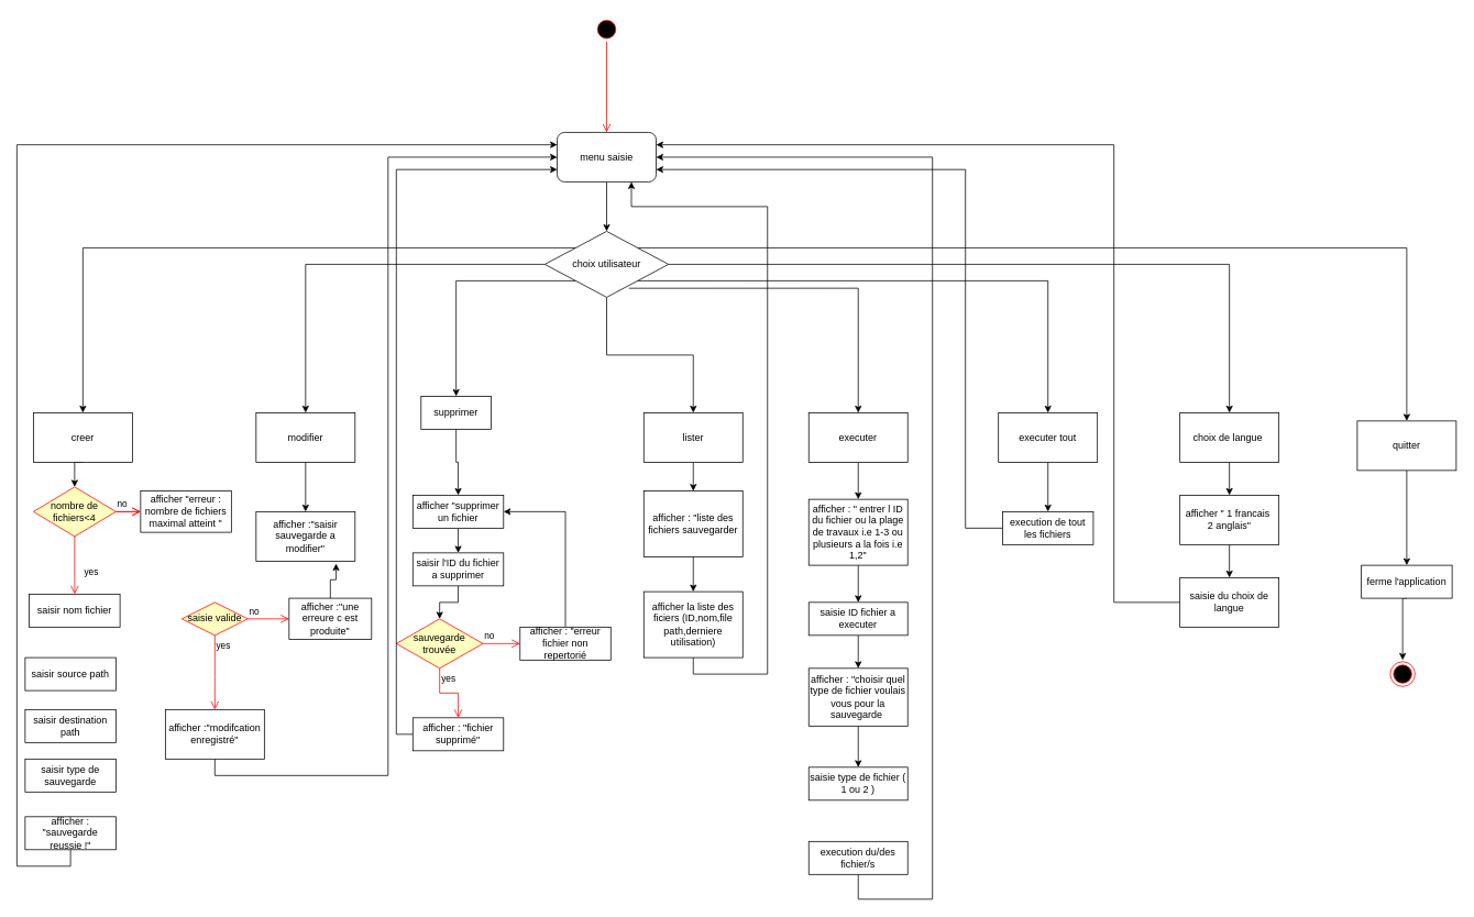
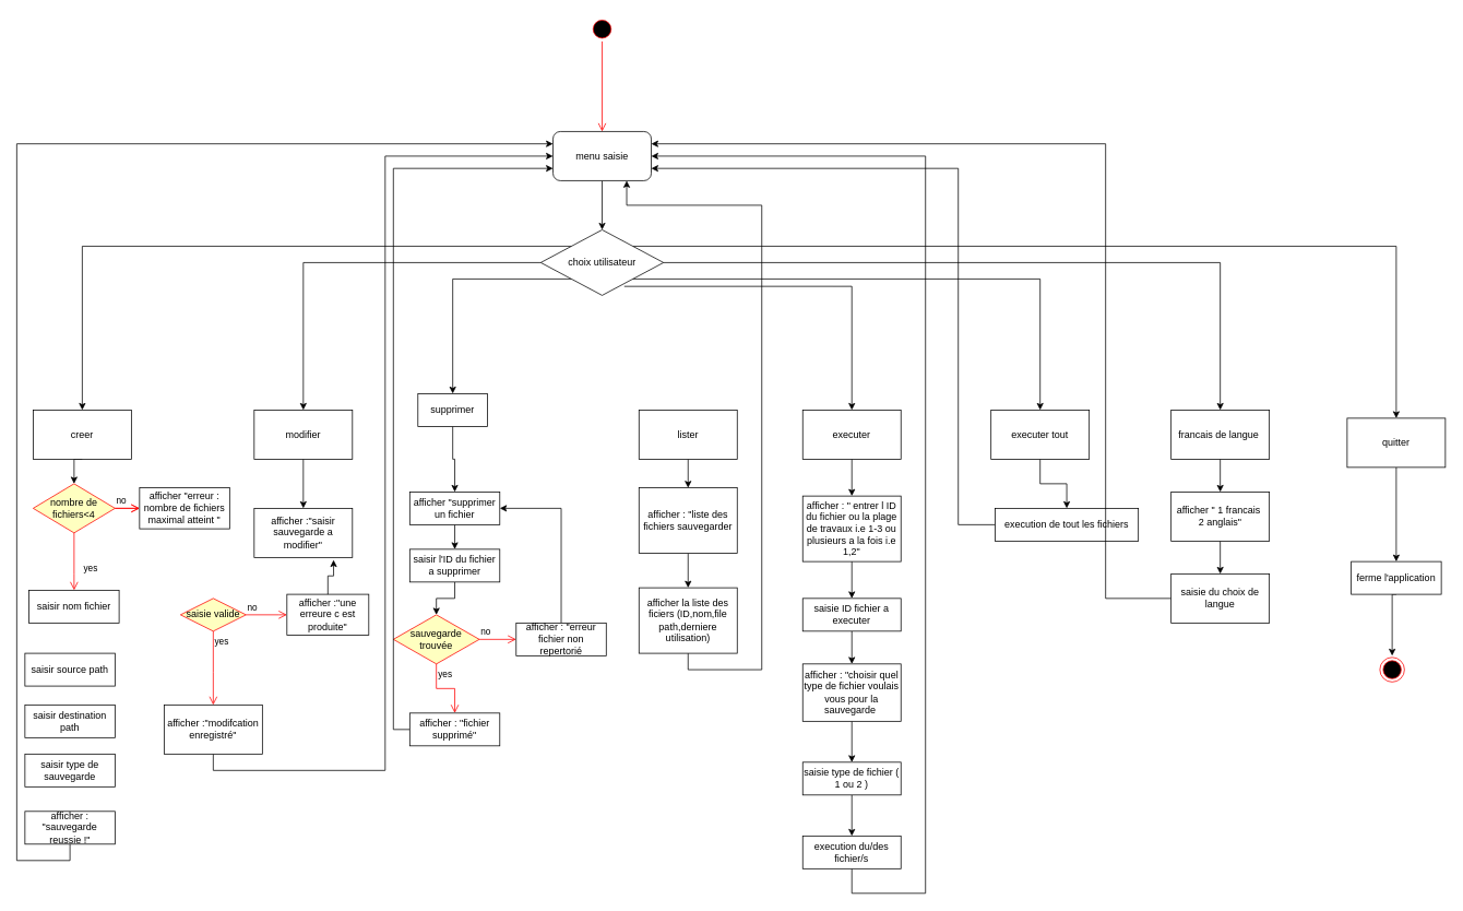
  <mxCell id="0" />
  <mxCell id="1" parent="0" />
  <mxCell id="2" value="" style="ellipse;html=1;shape=startState;fillColor=#000000;strokeColor=#ff0000;" parent="1" vertex="1"><mxGeometry x="720" y="20" width="30" height="30" as="geometry" /></mxCell>
  <mxCell id="3" value="" style="edgeStyle=orthogonalEdgeStyle;html=1;verticalAlign=bottom;endArrow=open;endSize=8;strokeColor=#ff0000;rounded=0;entryX=0.5;entryY=0;entryDx=0;entryDy=0;" parent="1" source="2" target="5" edge="1"><mxGeometry relative="1" as="geometry"><mxPoint x="735" y="110" as="targetPoint" /></mxGeometry></mxCell>
  <mxCell id="4" style="edgeStyle=orthogonalEdgeStyle;rounded=0;orthogonalLoop=1;jettySize=auto;html=1;exitX=0.5;exitY=1;exitDx=0;exitDy=0;" parent="1" source="5" target="14" edge="1"><mxGeometry relative="1" as="geometry" /></mxCell>
  <mxCell id="5" value="menu saisie" style="rounded=1;whiteSpace=wrap;html=1;" parent="1" vertex="1"><mxGeometry x="675" y="160" width="120" height="60" as="geometry" /></mxCell>
  <mxCell id="6" style="edgeStyle=orthogonalEdgeStyle;rounded=0;orthogonalLoop=1;jettySize=auto;html=1;exitX=1;exitY=0;exitDx=0;exitDy=0;entryX=0.5;entryY=0;entryDx=0;entryDy=0;" parent="1" source="14" target="16" edge="1"><mxGeometry relative="1" as="geometry"><Array as="points"><mxPoint x="1705" y="300" /></Array></mxGeometry></mxCell>
  <mxCell id="7" style="edgeStyle=orthogonalEdgeStyle;rounded=0;orthogonalLoop=1;jettySize=auto;html=1;exitX=0;exitY=0;exitDx=0;exitDy=0;entryX=0.5;entryY=0;entryDx=0;entryDy=0;" parent="1" source="14" target="20" edge="1"><mxGeometry relative="1" as="geometry" /></mxCell>
  <mxCell id="8" style="edgeStyle=orthogonalEdgeStyle;rounded=0;orthogonalLoop=1;jettySize=auto;html=1;exitX=0;exitY=0.5;exitDx=0;exitDy=0;entryX=0.5;entryY=0;entryDx=0;entryDy=0;" parent="1" source="14" target="22" edge="1"><mxGeometry relative="1" as="geometry" /></mxCell>
  <mxCell id="9" style="edgeStyle=orthogonalEdgeStyle;rounded=0;orthogonalLoop=1;jettySize=auto;html=1;exitX=0;exitY=1;exitDx=0;exitDy=0;" parent="1" source="14" target="24" edge="1"><mxGeometry relative="1" as="geometry" /></mxCell>
  <mxCell id="10" style="edgeStyle=orthogonalEdgeStyle;rounded=0;orthogonalLoop=1;jettySize=auto;html=1;exitX=1;exitY=0.5;exitDx=0;exitDy=0;entryX=0.5;entryY=0;entryDx=0;entryDy=0;" parent="1" source="14" target="18" edge="1"><mxGeometry relative="1" as="geometry" /></mxCell>
  <mxCell id="11" style="edgeStyle=orthogonalEdgeStyle;rounded=0;orthogonalLoop=1;jettySize=auto;html=1;exitX=1;exitY=1;exitDx=0;exitDy=0;entryX=0.5;entryY=0;entryDx=0;entryDy=0;" parent="1" source="14" target="42" edge="1"><mxGeometry relative="1" as="geometry" /></mxCell>
- <mxCell id="12" style="edgeStyle=orthogonalEdgeStyle;rounded=0;orthogonalLoop=1;jettySize=auto;html=1;exitX=0.5;exitY=1;exitDx=0;exitDy=0;entryX=0.5;entryY=0;entryDx=0;entryDy=0;" parent="1" source="14" target="38" edge="1"><mxGeometry relative="1" as="geometry" /></mxCell>
  <mxCell id="13" style="edgeStyle=orthogonalEdgeStyle;rounded=0;orthogonalLoop=1;jettySize=auto;html=1;exitX=0.68;exitY=0.863;exitDx=0;exitDy=0;entryX=0.5;entryY=0;entryDx=0;entryDy=0;exitPerimeter=0;" parent="1" source="14" target="40" edge="1"><mxGeometry relative="1" as="geometry" /></mxCell>
  <mxCell id="14" value="choix utilisateur" style="rhombus;whiteSpace=wrap;html=1;" parent="1" vertex="1"><mxGeometry x="660" y="280" width="150" height="80" as="geometry" /></mxCell>
  <mxCell id="15" style="edgeStyle=orthogonalEdgeStyle;rounded=0;orthogonalLoop=1;jettySize=auto;html=1;exitX=0.5;exitY=1;exitDx=0;exitDy=0;entryX=0.5;entryY=0;entryDx=0;entryDy=0;" parent="1" source="16" target="26" edge="1"><mxGeometry relative="1" as="geometry"><Array as="points"><mxPoint x="1705" y="685" /></Array></mxGeometry></mxCell>
  <mxCell id="16" value="quitter" style="rounded=0;whiteSpace=wrap;html=1;" parent="1" vertex="1"><mxGeometry x="1645" y="510" width="120" height="60" as="geometry" /></mxCell>
  <mxCell id="17" style="edgeStyle=orthogonalEdgeStyle;rounded=0;orthogonalLoop=1;jettySize=auto;html=1;exitX=0.5;exitY=1;exitDx=0;exitDy=0;entryX=0.5;entryY=0;entryDx=0;entryDy=0;" parent="1" source="18" target="78" edge="1"><mxGeometry relative="1" as="geometry" /></mxCell>
- <mxCell id="18" value="choix de langue&amp;nbsp;" style="rounded=0;whiteSpace=wrap;html=1;" parent="1" vertex="1"><mxGeometry x="1430" y="500" width="120" height="60" as="geometry" /></mxCell>
+ <mxCell id="18" value="francais de langue&amp;nbsp;" style="rounded=0;whiteSpace=wrap;html=1;" parent="1" vertex="1"><mxGeometry x="1430" y="500" width="120" height="60" as="geometry" /></mxCell>
  <mxCell id="19" style="edgeStyle=orthogonalEdgeStyle;rounded=0;orthogonalLoop=1;jettySize=auto;html=1;exitX=0.5;exitY=1;exitDx=0;exitDy=0;entryX=0.5;entryY=0;entryDx=0;entryDy=0;" parent="1" source="20" target="28" edge="1"><mxGeometry relative="1" as="geometry" /></mxCell>
  <mxCell id="20" value="creer" style="rounded=0;whiteSpace=wrap;html=1;" parent="1" vertex="1"><mxGeometry x="40" y="500" width="120" height="60" as="geometry" /></mxCell>
  <mxCell id="21" style="edgeStyle=orthogonalEdgeStyle;rounded=0;orthogonalLoop=1;jettySize=auto;html=1;exitX=0.5;exitY=1;exitDx=0;exitDy=0;entryX=0.5;entryY=0;entryDx=0;entryDy=0;" parent="1" source="22" target="69" edge="1"><mxGeometry relative="1" as="geometry" /></mxCell>
  <mxCell id="22" value="modifier" style="rounded=0;whiteSpace=wrap;html=1;" parent="1" vertex="1"><mxGeometry x="310" y="500" width="120" height="60" as="geometry" /></mxCell>
  <mxCell id="23" style="edgeStyle=orthogonalEdgeStyle;rounded=0;orthogonalLoop=1;jettySize=auto;html=1;exitX=0.5;exitY=1;exitDx=0;exitDy=0;entryX=0.5;entryY=0;entryDx=0;entryDy=0;" parent="1" source="24" target="53" edge="1"><mxGeometry relative="1" as="geometry" /></mxCell>
  <mxCell id="24" value="supprimer" style="rounded=0;whiteSpace=wrap;html=1;" parent="1" vertex="1"><mxGeometry x="510" y="480" width="85" height="40" as="geometry" /></mxCell>
  <mxCell id="25" style="edgeStyle=orthogonalEdgeStyle;rounded=0;orthogonalLoop=1;jettySize=auto;html=1;exitX=0.5;exitY=1;exitDx=0;exitDy=0;" parent="1" source="26" edge="1"><mxGeometry relative="1" as="geometry"><mxPoint x="1700" y="800" as="targetPoint" /><Array as="points"><mxPoint x="1700" y="790" /><mxPoint x="1700" y="790" /></Array></mxGeometry></mxCell>
  <mxCell id="26" value="ferme l'application" style="rounded=0;whiteSpace=wrap;html=1;" parent="1" vertex="1"><mxGeometry x="1650" y="685" width="110" height="40" as="geometry" /></mxCell>
  <mxCell id="27" value="" style="ellipse;html=1;shape=endState;fillColor=#000000;strokeColor=#ff0000;" parent="1" vertex="1"><mxGeometry x="1685" y="802" width="30" height="30" as="geometry" /></mxCell>
  <mxCell id="28" value="nombre de fichiers&amp;lt;4" style="rhombus;whiteSpace=wrap;html=1;fontColor=#000000;fillColor=#ffffc0;strokeColor=#ff0000;" parent="1" vertex="1"><mxGeometry x="40" y="590" width="100" height="60" as="geometry" /></mxCell>
  <mxCell id="29" value="no" style="edgeStyle=orthogonalEdgeStyle;html=1;align=left;verticalAlign=bottom;endArrow=open;endSize=8;strokeColor=#ff0000;rounded=0;" parent="1" source="28" target="48" edge="1"><mxGeometry x="-1" relative="1" as="geometry"><mxPoint x="860" y="620" as="targetPoint" /><Array as="points" /></mxGeometry></mxCell>
  <mxCell id="30" value="yes" style="edgeStyle=orthogonalEdgeStyle;html=1;align=left;verticalAlign=top;endArrow=open;endSize=8;strokeColor=#ff0000;rounded=0;entryX=0.5;entryY=0;entryDx=0;entryDy=0;exitX=0.5;exitY=1;exitDx=0;exitDy=0;" parent="1" source="28" target="31" edge="1"><mxGeometry x="-0.143" y="10" relative="1" as="geometry"><mxPoint x="730" y="710" as="targetPoint" /><Array as="points"><mxPoint x="90" y="700" /></Array><mxPoint as="offset" /></mxGeometry></mxCell>
  <mxCell id="31" value="saisir nom fichier" style="rounded=0;whiteSpace=wrap;html=1;" parent="1" vertex="1"><mxGeometry x="35" y="720" width="110" height="40" as="geometry" /></mxCell>
  <mxCell id="32" value="saisir source path" style="rounded=0;whiteSpace=wrap;html=1;" parent="1" vertex="1"><mxGeometry x="30" y="797" width="110" height="40" as="geometry" /></mxCell>
  <mxCell id="33" value="saisir destination path" style="rounded=0;whiteSpace=wrap;html=1;" parent="1" vertex="1"><mxGeometry x="30" y="860" width="110" height="40" as="geometry" /></mxCell>
  <mxCell id="34" value="saisir type de sauvegarde" style="rounded=0;whiteSpace=wrap;html=1;" parent="1" vertex="1"><mxGeometry x="30" y="920" width="110" height="40" as="geometry" /></mxCell>
  <mxCell id="35" style="edgeStyle=orthogonalEdgeStyle;rounded=0;orthogonalLoop=1;jettySize=auto;html=1;exitX=0.5;exitY=1;exitDx=0;exitDy=0;entryX=0;entryY=0.25;entryDx=0;entryDy=0;" parent="1" source="36" target="5" edge="1"><mxGeometry relative="1" as="geometry"><Array as="points"><mxPoint x="85" y="1050" /><mxPoint x="20" y="1050" /><mxPoint x="20" y="175" /></Array></mxGeometry></mxCell>
  <mxCell id="36" value="afficher : &quot;sauvegarde reussie !&quot;" style="rounded=0;whiteSpace=wrap;html=1;" parent="1" vertex="1"><mxGeometry x="30" y="990" width="110" height="40" as="geometry" /></mxCell>
  <mxCell id="37" style="edgeStyle=orthogonalEdgeStyle;rounded=0;orthogonalLoop=1;jettySize=auto;html=1;exitX=0.5;exitY=1;exitDx=0;exitDy=0;entryX=0.5;entryY=0;entryDx=0;entryDy=0;" parent="1" source="38" target="66" edge="1"><mxGeometry relative="1" as="geometry" /></mxCell>
  <mxCell id="38" value="lister" style="rounded=0;whiteSpace=wrap;html=1;" parent="1" vertex="1"><mxGeometry x="780" y="500" width="120" height="60" as="geometry" /></mxCell>
  <mxCell id="39" style="edgeStyle=orthogonalEdgeStyle;rounded=0;orthogonalLoop=1;jettySize=auto;html=1;exitX=0.5;exitY=1;exitDx=0;exitDy=0;entryX=0.5;entryY=0;entryDx=0;entryDy=0;" parent="1" source="40" target="44" edge="1"><mxGeometry relative="1" as="geometry" /></mxCell>
  <mxCell id="40" value="executer" style="rounded=0;whiteSpace=wrap;html=1;" parent="1" vertex="1"><mxGeometry x="980" y="500" width="120" height="60" as="geometry" /></mxCell>
  <mxCell id="41" style="edgeStyle=orthogonalEdgeStyle;rounded=0;orthogonalLoop=1;jettySize=auto;html=1;exitX=0.5;exitY=1;exitDx=0;exitDy=0;entryX=0.5;entryY=0;entryDx=0;entryDy=0;" parent="1" source="42" target="64" edge="1"><mxGeometry relative="1" as="geometry" /></mxCell>
  <mxCell id="42" value="executer tout" style="rounded=0;whiteSpace=wrap;html=1;" parent="1" vertex="1"><mxGeometry x="1210" y="500" width="120" height="60" as="geometry" /></mxCell>
  <mxCell id="43" style="edgeStyle=orthogonalEdgeStyle;rounded=0;orthogonalLoop=1;jettySize=auto;html=1;exitX=0.5;exitY=1;exitDx=0;exitDy=0;entryX=0.5;entryY=0;entryDx=0;entryDy=0;" parent="1" source="44" target="46" edge="1"><mxGeometry relative="1" as="geometry" /></mxCell>
  <mxCell id="44" value="afficher : &quot; entrer l ID du fichier ou la plage de travaux i.e 1-3 ou plusieurs a la fois i.e 1,2&quot;" style="rounded=0;whiteSpace=wrap;html=1;" parent="1" vertex="1"><mxGeometry x="980" y="605" width="120" height="80" as="geometry" /></mxCell>
  <mxCell id="45" style="edgeStyle=orthogonalEdgeStyle;rounded=0;orthogonalLoop=1;jettySize=auto;html=1;exitX=0.5;exitY=1;exitDx=0;exitDy=0;entryX=0.5;entryY=0;entryDx=0;entryDy=0;" parent="1" source="46" target="50" edge="1"><mxGeometry relative="1" as="geometry" /></mxCell>
  <mxCell id="46" value="saisie ID fichier a executer" style="rounded=0;whiteSpace=wrap;html=1;" parent="1" vertex="1"><mxGeometry x="980" y="730" width="120" height="40" as="geometry" /></mxCell>
  <mxCell id="47" value="" style="edgeStyle=orthogonalEdgeStyle;html=1;align=left;verticalAlign=top;endArrow=open;endSize=8;strokeColor=#ff0000;rounded=0;" parent="1" source="28" target="48" edge="1"><mxGeometry x="-1" relative="1" as="geometry"><mxPoint x="730" y="710" as="targetPoint" /><mxPoint x="270" y="615" as="sourcePoint" /><Array as="points" /></mxGeometry></mxCell>
  <mxCell id="48" value="afficher &quot;erreur : nombre de fichiers maximal atteint &quot;" style="rounded=0;whiteSpace=wrap;html=1;" parent="1" vertex="1"><mxGeometry y="595" width="110" height="50" as="geometry" x="170" /></mxCell>
  <mxCell id="49" style="edgeStyle=orthogonalEdgeStyle;rounded=0;orthogonalLoop=1;jettySize=auto;html=1;exitX=0.5;exitY=1;exitDx=0;exitDy=0;entryX=0.5;entryY=0;entryDx=0;entryDy=0;" edge="1" parent="1" source="50" target="83"><mxGeometry relative="1" as="geometry" /></mxCell>
  <mxCell id="50" value="afficher : &quot;choisir quel type de fichier voulais vous pour la sauvegarde&amp;nbsp;" style="rounded=0;whiteSpace=wrap;html=1;" parent="1" vertex="1"><mxGeometry x="980" y="810" width="120" height="70" as="geometry" /></mxCell>
  <mxCell id="51" style="edgeStyle=orthogonalEdgeStyle;rounded=0;orthogonalLoop=1;jettySize=auto;html=1;exitX=0.5;exitY=1;exitDx=0;exitDy=0;entryX=1;entryY=0.5;entryDx=0;entryDy=0;" parent="1" source="81" target="5" edge="1"><mxGeometry relative="1" as="geometry"><Array as="points"><mxPoint x="1040" y="1090" /><mxPoint x="1130" y="1090" /><mxPoint x="1130" y="190" /></Array></mxGeometry></mxCell>
  <mxCell id="52" style="edgeStyle=orthogonalEdgeStyle;rounded=0;orthogonalLoop=1;jettySize=auto;html=1;exitX=0.5;exitY=1;exitDx=0;exitDy=0;entryX=0.5;entryY=0;entryDx=0;entryDy=0;" parent="1" source="53" target="55" edge="1"><mxGeometry relative="1" as="geometry" /></mxCell>
  <mxCell id="53" value="afficher &quot;supprimer un fichier" style="rounded=0;whiteSpace=wrap;html=1;" parent="1" vertex="1"><mxGeometry x="500" y="600" width="110" height="40" as="geometry" /></mxCell>
  <mxCell id="54" style="edgeStyle=orthogonalEdgeStyle;rounded=0;orthogonalLoop=1;jettySize=auto;html=1;exitX=0.5;exitY=1;exitDx=0;exitDy=0;entryX=0.5;entryY=0;entryDx=0;entryDy=0;" parent="1" source="55" target="56" edge="1"><mxGeometry relative="1" as="geometry" /></mxCell>
  <mxCell id="55" value="saisir l'ID du fichier a supprimer" style="rounded=0;whiteSpace=wrap;html=1;" parent="1" vertex="1"><mxGeometry x="500" y="670" width="110" height="40" as="geometry" /></mxCell>
  <mxCell id="56" value="sauvegarde trouvée" style="rhombus;whiteSpace=wrap;html=1;fontColor=#000000;fillColor=#ffffc0;strokeColor=#ff0000;" parent="1" vertex="1"><mxGeometry x="480" y="750" width="105" height="60" as="geometry" /></mxCell>
  <mxCell id="57" value="no" style="edgeStyle=orthogonalEdgeStyle;html=1;align=left;verticalAlign=bottom;endArrow=open;endSize=8;strokeColor=#ff0000;rounded=0;entryX=0;entryY=0.5;entryDx=0;entryDy=0;" parent="1" source="56" target="60" edge="1"><mxGeometry x="-1" relative="1" as="geometry"><mxPoint x="670" y="780" as="targetPoint" /><Array as="points" /></mxGeometry></mxCell>
  <mxCell id="58" value="yes" style="edgeStyle=orthogonalEdgeStyle;html=1;align=left;verticalAlign=top;endArrow=open;endSize=8;strokeColor=#ff0000;rounded=0;entryX=0.5;entryY=0;entryDx=0;entryDy=0;" parent="1" source="56" target="62" edge="1"><mxGeometry x="-1" relative="1" as="geometry"><mxPoint x="505" y="850" as="targetPoint" /></mxGeometry></mxCell>
  <mxCell id="59" style="edgeStyle=orthogonalEdgeStyle;rounded=0;orthogonalLoop=1;jettySize=auto;html=1;exitX=0.5;exitY=0;exitDx=0;exitDy=0;entryX=1;entryY=0.5;entryDx=0;entryDy=0;" parent="1" source="60" target="53" edge="1"><mxGeometry relative="1" as="geometry" /></mxCell>
  <mxCell id="60" value="afficher : &quot;erreur fichier non repertorié" style="rounded=0;whiteSpace=wrap;html=1;" parent="1" vertex="1"><mxGeometry x="630" y="760" width="110" height="40" as="geometry" /></mxCell>
  <mxCell id="61" style="edgeStyle=orthogonalEdgeStyle;rounded=0;orthogonalLoop=1;jettySize=auto;html=1;exitX=0;exitY=0.5;exitDx=0;exitDy=0;entryX=0;entryY=0.75;entryDx=0;entryDy=0;" parent="1" source="62" target="5" edge="1"><mxGeometry relative="1" as="geometry" /></mxCell>
  <mxCell id="62" value="afficher : &quot;fichier supprimé&quot;" style="rounded=0;whiteSpace=wrap;html=1;" parent="1" vertex="1"><mxGeometry x="500" y="870" width="110" height="40" as="geometry" /></mxCell>
  <mxCell id="63" style="edgeStyle=orthogonalEdgeStyle;rounded=0;orthogonalLoop=1;jettySize=auto;html=1;exitX=0;exitY=0.5;exitDx=0;exitDy=0;entryX=1;entryY=0.75;entryDx=0;entryDy=0;" parent="1" source="64" target="5" edge="1"><mxGeometry relative="1" as="geometry"><Array as="points"><mxPoint x="1170" y="640" /><mxPoint x="1170" y="205" /></Array></mxGeometry></mxCell>
- <mxCell id="64" value="execution de tout les fichiers" style="rounded=0;whiteSpace=wrap;html=1;" parent="1" vertex="1"><mxGeometry x="1215" y="620" width="110" height="40" as="geometry" /></mxCell>
+ <mxCell id="64" value="execution de tout les fichiers" style="rounded=0;whiteSpace=wrap;html=1;" parent="1" vertex="1"><mxGeometry x="1215" y="620" width="175" height="40" as="geometry" /></mxCell>
  <mxCell id="65" style="edgeStyle=orthogonalEdgeStyle;rounded=0;orthogonalLoop=1;jettySize=auto;html=1;exitX=0.5;exitY=1;exitDx=0;exitDy=0;entryX=0.5;entryY=0;entryDx=0;entryDy=0;" parent="1" source="66" target="68" edge="1"><mxGeometry relative="1" as="geometry" /></mxCell>
  <mxCell id="66" value="afficher : &quot;liste des fichiers sauvegarder" style="rounded=0;whiteSpace=wrap;html=1;" parent="1" vertex="1"><mxGeometry x="780" y="595" width="120" height="80" as="geometry" /></mxCell>
  <mxCell id="67" style="edgeStyle=orthogonalEdgeStyle;rounded=0;orthogonalLoop=1;jettySize=auto;html=1;exitX=0.5;exitY=1;exitDx=0;exitDy=0;entryX=0.75;entryY=1;entryDx=0;entryDy=0;" parent="1" source="68" target="5" edge="1"><mxGeometry relative="1" as="geometry"><Array as="points"><mxPoint x="840" y="817" /><mxPoint x="930" y="817" /><mxPoint x="930" y="250" /><mxPoint x="765" y="250" /></Array></mxGeometry></mxCell>
  <mxCell id="68" value="afficher la liste des ficiers (ID,nom,file path,derniere utilisation)" style="rounded=0;whiteSpace=wrap;html=1;" parent="1" vertex="1"><mxGeometry x="780" y="717" width="120" height="80" as="geometry" /></mxCell>
  <mxCell id="69" value="afficher :&quot;saisir sauvegarde a modifier&quot;" style="rounded=0;whiteSpace=wrap;html=1;" parent="1" vertex="1"><mxGeometry x="310" y="620" width="120" height="60" as="geometry" /></mxCell>
  <mxCell id="70" value="saisie valide" style="rhombus;whiteSpace=wrap;html=1;fontColor=#000000;fillColor=#ffffc0;strokeColor=#ff0000;" parent="1" vertex="1"><mxGeometry x="220" y="730" width="80" height="40" as="geometry" /></mxCell>
  <mxCell id="71" value="no" style="edgeStyle=orthogonalEdgeStyle;html=1;align=left;verticalAlign=bottom;endArrow=open;endSize=8;strokeColor=#ff0000;rounded=0;entryX=0;entryY=0.5;entryDx=0;entryDy=0;" parent="1" source="70" target="73" edge="1"><mxGeometry x="-1" relative="1" as="geometry"><mxPoint x="340" y="770" as="targetPoint" /><Array as="points"><mxPoint x="340" y="750" /><mxPoint x="340" y="750" /></Array></mxGeometry></mxCell>
  <mxCell id="72" value="yes" style="edgeStyle=orthogonalEdgeStyle;html=1;align=left;verticalAlign=top;endArrow=open;endSize=8;strokeColor=#ff0000;rounded=0;exitX=0.5;exitY=1;exitDx=0;exitDy=0;entryX=0.5;entryY=0;entryDx=0;entryDy=0;" parent="1" source="70" target="75" edge="1"><mxGeometry x="-1" relative="1" as="geometry"><mxPoint x="250" y="880" as="targetPoint" /><mxPoint x="260" y="817" as="sourcePoint" /><Array as="points"><mxPoint x="260" y="820" /><mxPoint x="260" y="820" /></Array></mxGeometry></mxCell>
  <mxCell id="73" value="afficher :&quot;une erreure c est produite&quot;" style="rounded=0;whiteSpace=wrap;html=1;" parent="1" vertex="1"><mxGeometry x="350" y="725" width="100" height="50" as="geometry" /></mxCell>
  <mxCell id="74" style="edgeStyle=orthogonalEdgeStyle;rounded=0;orthogonalLoop=1;jettySize=auto;html=1;exitX=0.5;exitY=1;exitDx=0;exitDy=0;entryX=0;entryY=0.5;entryDx=0;entryDy=0;" parent="1" source="75" target="5" edge="1"><mxGeometry relative="1" as="geometry"><Array as="points"><mxPoint x="260" y="940" /><mxPoint x="470" y="940" /><mxPoint x="470" y="190" /></Array></mxGeometry></mxCell>
  <mxCell id="75" value="afficher :&quot;modifcation enregistré&quot;" style="rounded=0;whiteSpace=wrap;html=1;" parent="1" vertex="1"><mxGeometry x="200" y="860" width="120" height="60" as="geometry" /></mxCell>
  <mxCell id="76" style="edgeStyle=orthogonalEdgeStyle;rounded=0;orthogonalLoop=1;jettySize=auto;html=1;exitX=0.5;exitY=0;exitDx=0;exitDy=0;entryX=0.808;entryY=1.05;entryDx=0;entryDy=0;entryPerimeter=0;" parent="1" source="73" target="69" edge="1"><mxGeometry relative="1" as="geometry" /></mxCell>
  <mxCell id="77" style="edgeStyle=orthogonalEdgeStyle;rounded=0;orthogonalLoop=1;jettySize=auto;html=1;exitX=0.5;exitY=1;exitDx=0;exitDy=0;entryX=0.5;entryY=0;entryDx=0;entryDy=0;" parent="1" source="78" target="80" edge="1"><mxGeometry relative="1" as="geometry" /></mxCell>
  <mxCell id="78" value="afficher &quot; 1 francais&amp;nbsp;&lt;div&gt;2 anglais&quot;&lt;/div&gt;" style="rounded=0;whiteSpace=wrap;html=1;" parent="1" vertex="1"><mxGeometry x="1430" y="600" width="120" height="60" as="geometry" /></mxCell>
  <mxCell id="79" style="edgeStyle=orthogonalEdgeStyle;rounded=0;orthogonalLoop=1;jettySize=auto;html=1;exitX=0;exitY=0.5;exitDx=0;exitDy=0;entryX=1;entryY=0.25;entryDx=0;entryDy=0;" parent="1" source="80" target="5" edge="1"><mxGeometry relative="1" as="geometry"><Array as="points"><mxPoint x="1350" y="730" /><mxPoint x="1350" y="175" /></Array></mxGeometry></mxCell>
  <mxCell id="80" value="saisie du choix de langue" style="rounded=0;whiteSpace=wrap;html=1;" parent="1" vertex="1"><mxGeometry x="1430" y="700" width="120" height="60" as="geometry" /></mxCell>
  <mxCell id="81" value="execution du/des fichier/s" style="rounded=0;whiteSpace=wrap;html=1;" vertex="1" parent="1"><mxGeometry x="980" y="1020" width="120" height="40" as="geometry" /></mxCell>
+ <mxCell id="82" style="edgeStyle=orthogonalEdgeStyle;rounded=0;orthogonalLoop=1;jettySize=auto;html=1;exitX=0.5;exitY=1;exitDx=0;exitDy=0;entryX=0.5;entryY=0;entryDx=0;entryDy=0;" edge="1" parent="1" source="83" target="81"><mxGeometry relative="1" as="geometry" /></mxCell>
  <mxCell id="83" value="saisie type de fichier ( 1 ou 2 )" style="rounded=0;whiteSpace=wrap;html=1;" vertex="1" parent="1"><mxGeometry x="980" y="930" width="120" height="40" as="geometry" /></mxCell>
